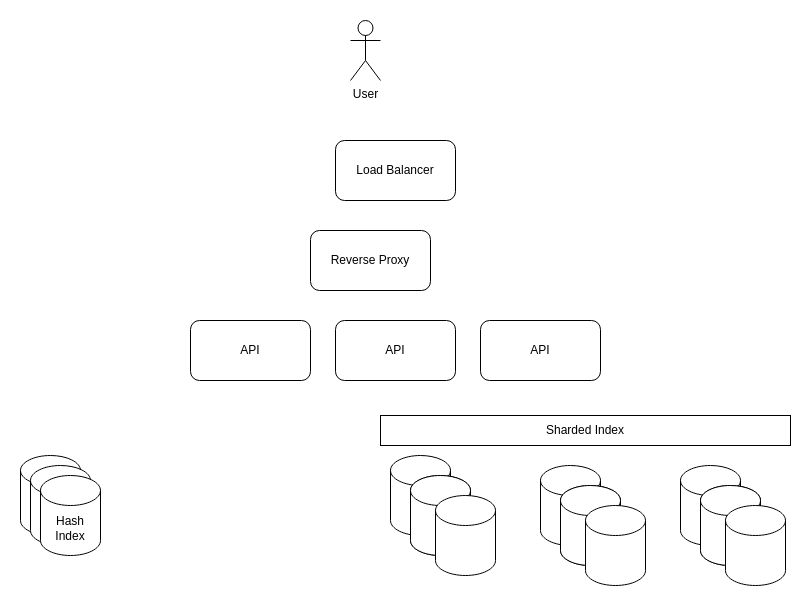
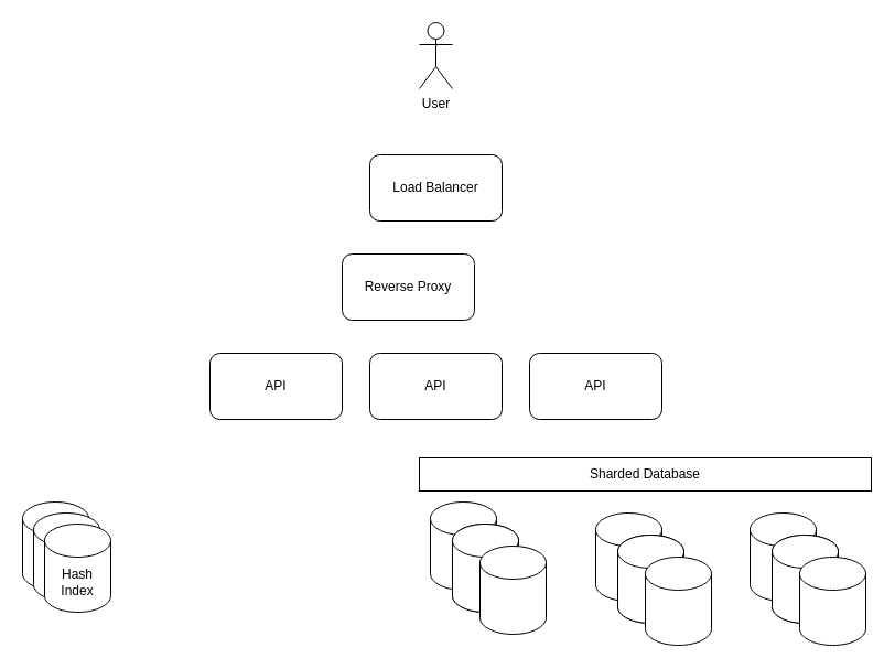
  <mxCell id="0" />
  <mxCell id="1" parent="0" />
- <mxCell id="2" value="User" style="shape=umlActor;verticalLabelPosition=bottom;verticalAlign=top;html=1;outlineConnect=0;" vertex="1" parent="1"><mxGeometry x="350" y="20" width="30" height="60" as="geometry" /></mxCell>
+ <mxCell id="2" value="User" style="shape=umlActor;verticalLabelPosition=bottom;verticalAlign=top;html=1;outlineConnect=0;" vertex="1" parent="1"><mxGeometry x="380" y="20" width="30" height="60" as="geometry" /></mxCell>
  <mxCell id="3" value="Load Balancer" style="rounded=1;whiteSpace=wrap;html=1;" vertex="1" parent="1"><mxGeometry x="335" y="140" width="120" height="60" as="geometry" /></mxCell>
  <mxCell id="4" value="Reverse Proxy" style="rounded=1;whiteSpace=wrap;html=1;" vertex="1" parent="1"><mxGeometry x="310" y="230" width="120" height="60" as="geometry" /></mxCell>
  <mxCell id="5" value="API" style="rounded=1;whiteSpace=wrap;html=1;" vertex="1" parent="1"><mxGeometry x="335" y="320" width="120" height="60" as="geometry" /></mxCell>
  <mxCell id="6" value="API" style="rounded=1;whiteSpace=wrap;html=1;" vertex="1" parent="1"><mxGeometry x="190" y="320" width="120" height="60" as="geometry" /></mxCell>
  <mxCell id="7" value="API" style="rounded=1;whiteSpace=wrap;html=1;" vertex="1" parent="1"><mxGeometry x="480" y="320" width="120" height="60" as="geometry" /></mxCell>
  <mxCell id="8" value="" style="shape=cylinder3;whiteSpace=wrap;html=1;boundedLbl=1;backgroundOutline=1;size=15;" vertex="1" parent="1"><mxGeometry x="390" y="455" width="60" height="80" as="geometry" /></mxCell>
  <mxCell id="9" value="" style="shape=cylinder3;whiteSpace=wrap;html=1;boundedLbl=1;backgroundOutline=1;size=15;" vertex="1" parent="1"><mxGeometry x="410" y="475" width="60" height="80" as="geometry" /></mxCell>
  <mxCell id="10" value="" style="shape=cylinder3;whiteSpace=wrap;html=1;boundedLbl=1;backgroundOutline=1;size=15;" vertex="1" parent="1"><mxGeometry x="410" y="475" width="60" height="80" as="geometry" /></mxCell>
  <mxCell id="11" value="" style="shape=cylinder3;whiteSpace=wrap;html=1;boundedLbl=1;backgroundOutline=1;size=15;" vertex="1" parent="1"><mxGeometry x="435" y="495" width="60" height="80" as="geometry" /></mxCell>
  <mxCell id="12" value="" style="shape=cylinder3;whiteSpace=wrap;html=1;boundedLbl=1;backgroundOutline=1;size=15;" vertex="1" parent="1"><mxGeometry x="540" y="465" width="60" height="80" as="geometry" /></mxCell>
  <mxCell id="13" value="" style="shape=cylinder3;whiteSpace=wrap;html=1;boundedLbl=1;backgroundOutline=1;size=15;" vertex="1" parent="1"><mxGeometry x="560" y="485" width="60" height="80" as="geometry" /></mxCell>
  <mxCell id="14" value="" style="shape=cylinder3;whiteSpace=wrap;html=1;boundedLbl=1;backgroundOutline=1;size=15;" vertex="1" parent="1"><mxGeometry x="560" y="485" width="60" height="80" as="geometry" /></mxCell>
  <mxCell id="15" value="" style="shape=cylinder3;whiteSpace=wrap;html=1;boundedLbl=1;backgroundOutline=1;size=15;" vertex="1" parent="1"><mxGeometry x="585" y="505" width="60" height="80" as="geometry" /></mxCell>
  <mxCell id="16" value="" style="shape=cylinder3;whiteSpace=wrap;html=1;boundedLbl=1;backgroundOutline=1;size=15;" vertex="1" parent="1"><mxGeometry x="680" y="465" width="60" height="80" as="geometry" /></mxCell>
  <mxCell id="17" value="" style="shape=cylinder3;whiteSpace=wrap;html=1;boundedLbl=1;backgroundOutline=1;size=15;" vertex="1" parent="1"><mxGeometry x="700" y="485" width="60" height="80" as="geometry" /></mxCell>
  <mxCell id="18" value="" style="shape=cylinder3;whiteSpace=wrap;html=1;boundedLbl=1;backgroundOutline=1;size=15;" vertex="1" parent="1"><mxGeometry x="700" y="485" width="60" height="80" as="geometry" /></mxCell>
  <mxCell id="19" value="" style="shape=cylinder3;whiteSpace=wrap;html=1;boundedLbl=1;backgroundOutline=1;size=15;" vertex="1" parent="1"><mxGeometry x="725" y="505" width="60" height="80" as="geometry" /></mxCell>
- <mxCell id="20" value="Sharded Index" style="text;html=1;align=center;verticalAlign=middle;whiteSpace=wrap;rounded=0;strokeColor=default;" vertex="1" parent="1"><mxGeometry x="380" y="415" width="410" height="30" as="geometry" /></mxCell>
+ <mxCell id="20" value="Sharded Database" style="text;html=1;align=center;verticalAlign=middle;whiteSpace=wrap;rounded=0;strokeColor=default;" vertex="1" parent="1"><mxGeometry x="380" y="415" width="410" height="30" as="geometry" /></mxCell>
  <mxCell id="21" value="Hash&lt;div&gt;Index&lt;/div&gt;" style="shape=cylinder3;whiteSpace=wrap;html=1;boundedLbl=1;backgroundOutline=1;size=15;" vertex="1" parent="1"><mxGeometry x="20" y="455" width="60" height="80" as="geometry" /></mxCell>
  <mxCell id="22" value="Hash&lt;div&gt;Index&lt;/div&gt;" style="shape=cylinder3;whiteSpace=wrap;html=1;boundedLbl=1;backgroundOutline=1;size=15;" vertex="1" parent="1"><mxGeometry x="30" y="465" width="60" height="80" as="geometry" /></mxCell>
  <mxCell id="23" value="Hash&lt;div&gt;Index&lt;/div&gt;" style="shape=cylinder3;whiteSpace=wrap;html=1;boundedLbl=1;backgroundOutline=1;size=15;" vertex="1" parent="1"><mxGeometry x="40" y="475" width="60" height="80" as="geometry" /></mxCell>
